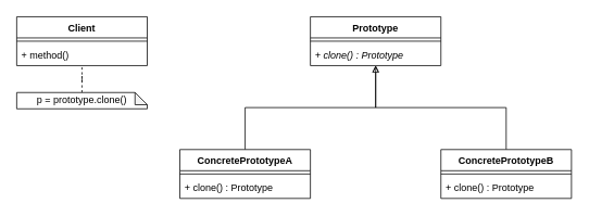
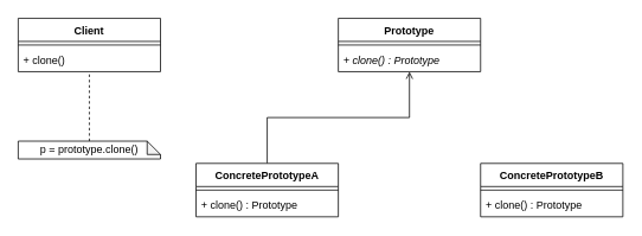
  <mxCell id="0" />
  <mxCell id="1" parent="0" />
  <mxCell id="2" value="Prototype" style="swimlane;fontStyle=1;align=center;verticalAlign=top;childLayout=stackLayout;horizontal=1;startSize=26;horizontalStack=0;resizeParent=1;resizeParentMax=0;resizeLast=0;collapsible=1;marginBottom=0;" vertex="1" parent="1"><mxGeometry x="380" y="20" width="160" height="60" as="geometry" /></mxCell>
  <mxCell id="3" value="" style="line;strokeWidth=1;fillColor=none;align=left;verticalAlign=middle;spacingTop=-1;spacingLeft=3;spacingRight=3;rotatable=0;labelPosition=right;points=[];portConstraint=eastwest;" vertex="1" parent="2"><mxGeometry y="26" width="160" height="8" as="geometry" /></mxCell>
  <mxCell id="4" value="+ clone() : Prototype" style="text;strokeColor=none;fillColor=none;align=left;verticalAlign=top;spacingLeft=4;spacingRight=4;overflow=hidden;rotatable=0;points=[[0,0.5],[1,0.5]];portConstraint=eastwest;fontStyle=2" vertex="1" parent="2"><mxGeometry y="34" width="160" height="26" as="geometry" /></mxCell>
  <mxCell id="5" style="edgeStyle=orthogonalEdgeStyle;rounded=0;orthogonalLoop=1;jettySize=auto;html=1;exitX=0.5;exitY=0;exitDx=0;exitDy=0;endArrow=open;endFill=0;" edge="1" parent="1" source="6" target="2"><mxGeometry relative="1" as="geometry" /></mxCell>
  <mxCell id="6" value="ConcretePrototypeA" style="swimlane;fontStyle=1;align=center;verticalAlign=top;childLayout=stackLayout;horizontal=1;startSize=26;horizontalStack=0;resizeParent=1;resizeParentMax=0;resizeLast=0;collapsible=1;marginBottom=0;" vertex="1" parent="1"><mxGeometry x="220" y="183" width="160" height="60" as="geometry" /></mxCell>
  <mxCell id="7" value="" style="line;strokeWidth=1;fillColor=none;align=left;verticalAlign=middle;spacingTop=-1;spacingLeft=3;spacingRight=3;rotatable=0;labelPosition=right;points=[];portConstraint=eastwest;" vertex="1" parent="6"><mxGeometry y="26" width="160" height="8" as="geometry" /></mxCell>
  <mxCell id="8" value="+ clone() : Prototype" style="text;strokeColor=none;fillColor=none;align=left;verticalAlign=top;spacingLeft=4;spacingRight=4;overflow=hidden;rotatable=0;points=[[0,0.5],[1,0.5]];portConstraint=eastwest;" vertex="1" parent="6"><mxGeometry y="34" width="160" height="26" as="geometry" /></mxCell>
- <mxCell id="9" style="edgeStyle=orthogonalEdgeStyle;rounded=0;orthogonalLoop=1;jettySize=auto;html=1;exitX=0.5;exitY=0;exitDx=0;exitDy=0;endArrow=block;endFill=0;" edge="1" parent="1" source="10" target="2"><mxGeometry relative="1" as="geometry" /></mxCell>
  <mxCell id="10" value="ConcretePrototypeB" style="swimlane;fontStyle=1;align=center;verticalAlign=top;childLayout=stackLayout;horizontal=1;startSize=26;horizontalStack=0;resizeParent=1;resizeParentMax=0;resizeLast=0;collapsible=1;marginBottom=0;" vertex="1" parent="1"><mxGeometry x="540" y="183" width="160" height="60" as="geometry" /></mxCell>
  <mxCell id="11" value="" style="line;strokeWidth=1;fillColor=none;align=left;verticalAlign=middle;spacingTop=-1;spacingLeft=3;spacingRight=3;rotatable=0;labelPosition=right;points=[];portConstraint=eastwest;" vertex="1" parent="10"><mxGeometry y="26" width="160" height="8" as="geometry" /></mxCell>
  <mxCell id="12" value="+ clone() : Prototype" style="text;strokeColor=none;fillColor=none;align=left;verticalAlign=top;spacingLeft=4;spacingRight=4;overflow=hidden;rotatable=0;points=[[0,0.5],[1,0.5]];portConstraint=eastwest;" vertex="1" parent="10"><mxGeometry y="34" width="160" height="26" as="geometry" /></mxCell>
  <mxCell id="13" value="Client" style="swimlane;fontStyle=1;align=center;verticalAlign=top;childLayout=stackLayout;horizontal=1;startSize=26;horizontalStack=0;resizeParent=1;resizeParentMax=0;resizeLast=0;collapsible=1;marginBottom=0;" vertex="1" parent="1"><mxGeometry x="20" y="20" width="160" height="60" as="geometry" /></mxCell>
  <mxCell id="14" value="" style="line;strokeWidth=1;fillColor=none;align=left;verticalAlign=middle;spacingTop=-1;spacingLeft=3;spacingRight=3;rotatable=0;labelPosition=right;points=[];portConstraint=eastwest;" vertex="1" parent="13"><mxGeometry y="26" width="160" height="8" as="geometry" /></mxCell>
- <mxCell id="15" value="+ method()" style="text;strokeColor=none;fillColor=none;align=left;verticalAlign=top;spacingLeft=4;spacingRight=4;overflow=hidden;rotatable=0;points=[[0,0.5],[1,0.5]];portConstraint=eastwest;" vertex="1" parent="13"><mxGeometry y="34" width="160" height="26" as="geometry" /></mxCell>
+ <mxCell id="15" value="+ clone()" style="text;strokeColor=none;fillColor=none;align=left;verticalAlign=top;spacingLeft=4;spacingRight=4;overflow=hidden;rotatable=0;points=[[0,0.5],[1,0.5]];portConstraint=eastwest;" vertex="1" parent="13"><mxGeometry y="34" width="160" height="26" as="geometry" /></mxCell>
  <mxCell id="16" style="edgeStyle=orthogonalEdgeStyle;rounded=0;orthogonalLoop=1;jettySize=auto;html=1;exitX=0.5;exitY=0;exitDx=0;exitDy=0;exitPerimeter=0;endArrow=none;endFill=0;startArrow=none;startFill=0;dashed=1;" edge="1" parent="1" source="17" target="13"><mxGeometry relative="1" as="geometry" /></mxCell>
- <mxCell id="17" value="p = prototype.clone()" style="shape=note;whiteSpace=wrap;html=1;backgroundOutline=1;darkOpacity=0.05;size=15;" vertex="1" parent="1"><mxGeometry x="20" y="113" width="160" height="20" as="geometry" /></mxCell>
+ <mxCell id="17" value="p = prototype.clone()" style="shape=note;whiteSpace=wrap;html=1;backgroundOutline=1;darkOpacity=0.05;size=15;" vertex="1" parent="1"><mxGeometry x="20" y="158" width="160" height="20" as="geometry" /></mxCell>
